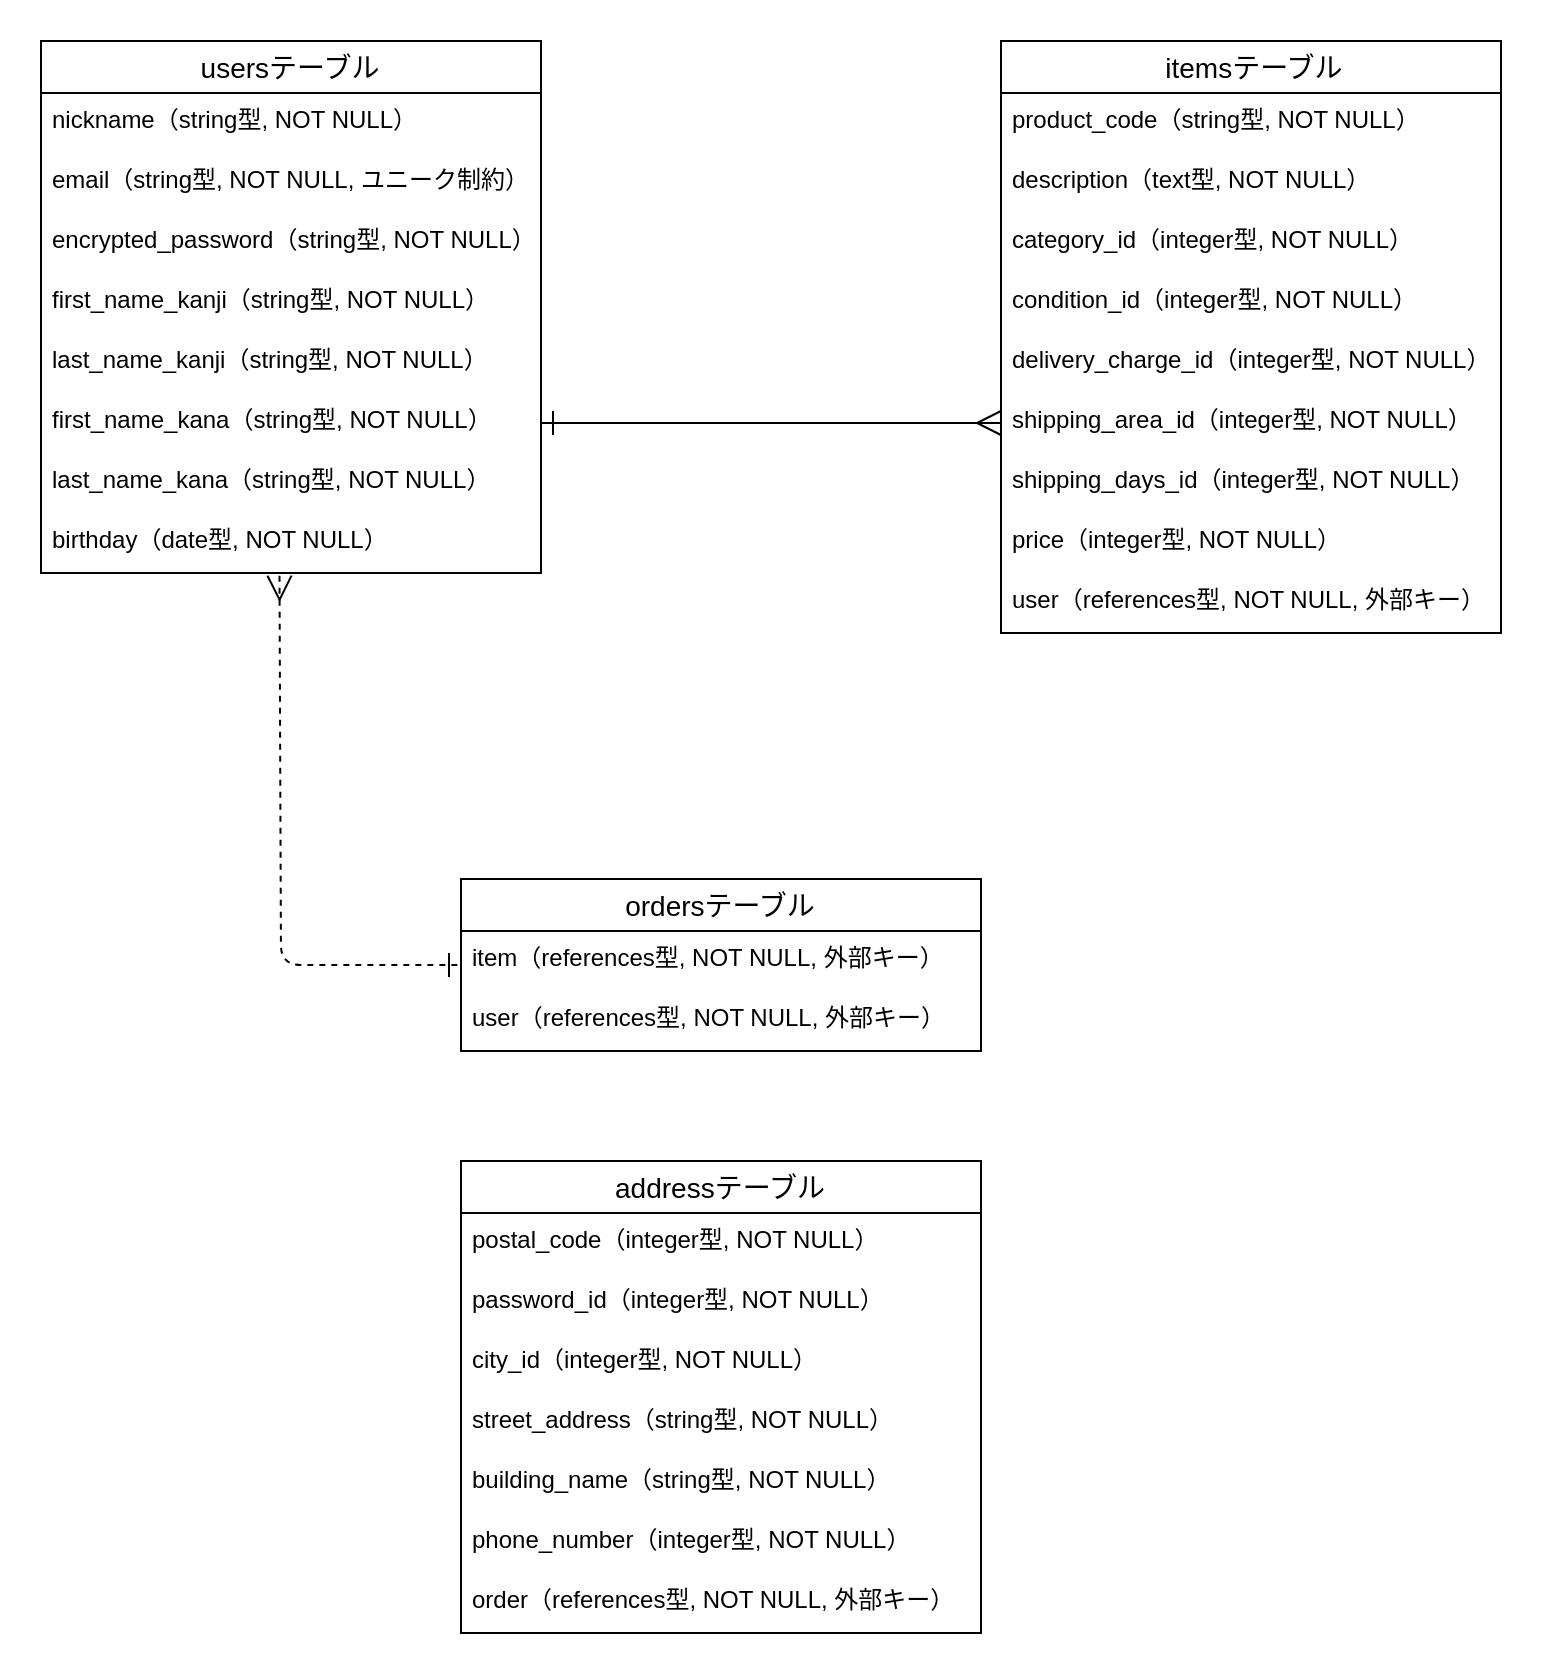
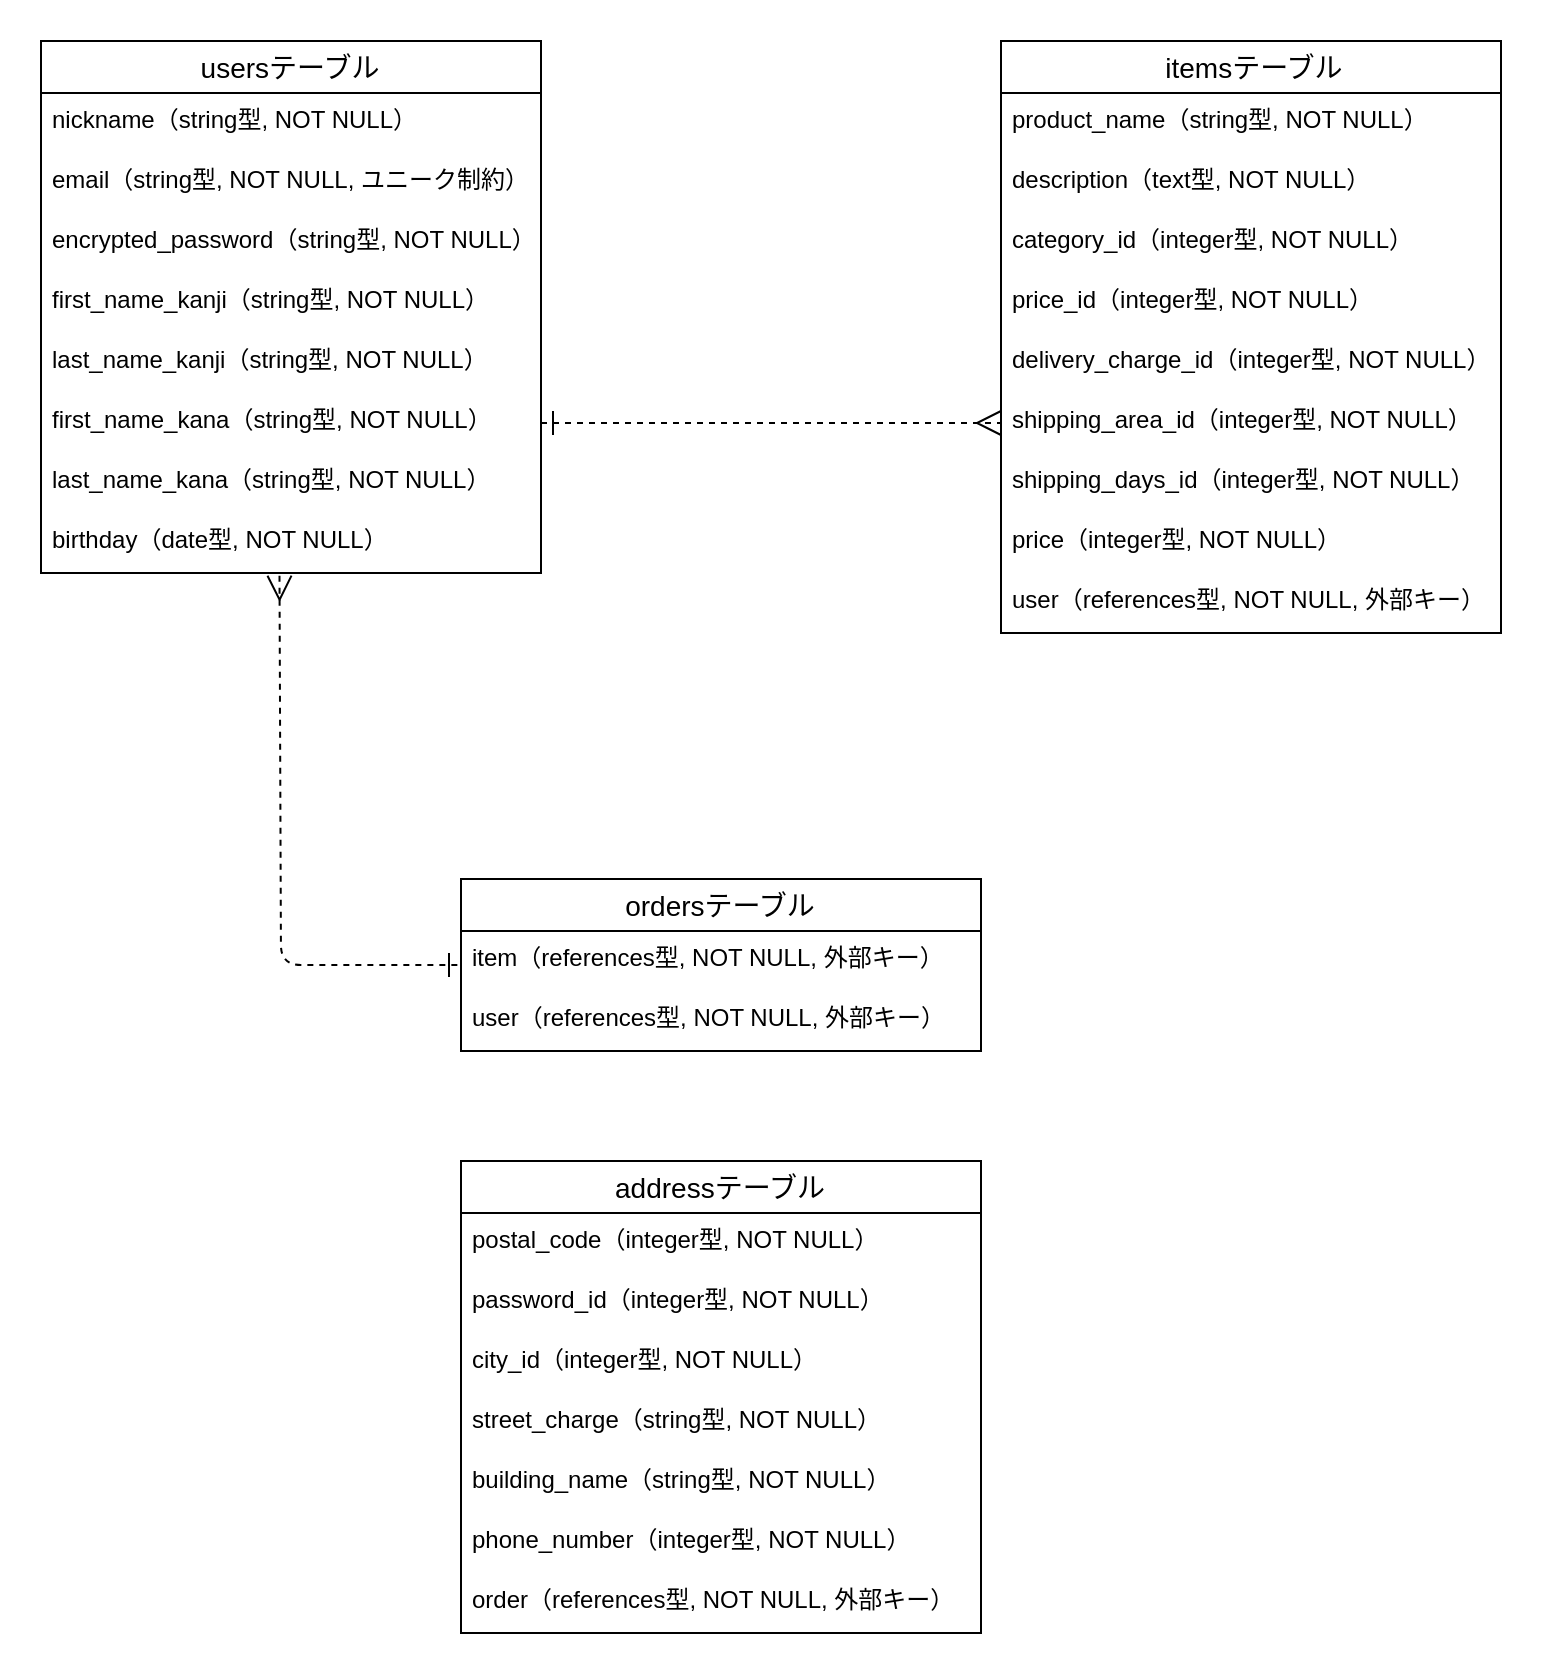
  <mxCell id="0" />
  <mxCell id="1" parent="0" />
  <mxCell id="2" value="usersテーブル" style="swimlane;fontStyle=0;childLayout=stackLayout;horizontal=1;startSize=26;horizontalStack=0;resizeParent=1;resizeParentMax=0;resizeLast=0;collapsible=1;marginBottom=0;align=center;fontSize=14;" vertex="1" parent="1"><mxGeometry x="20" y="20" width="250" height="266" as="geometry"><mxRectangle x="110" y="290" width="130" height="30" as="alternateBounds" /></mxGeometry></mxCell>
  <mxCell id="3" value="nickname（string型, NOT NULL）" style="text;strokeColor=none;fillColor=none;spacingLeft=4;spacingRight=4;overflow=hidden;rotatable=0;points=[[0,0.5],[1,0.5]];portConstraint=eastwest;fontSize=12;" vertex="1" parent="2"><mxGeometry y="26" width="250" height="30" as="geometry" /></mxCell>
  <mxCell id="4" value="email（string型, NOT NULL, ユニーク制約）" style="text;strokeColor=none;fillColor=none;spacingLeft=4;spacingRight=4;overflow=hidden;rotatable=0;points=[[0,0.5],[1,0.5]];portConstraint=eastwest;fontSize=12;" vertex="1" parent="2"><mxGeometry y="56" width="250" height="30" as="geometry" /></mxCell>
  <mxCell id="5" value="encrypted_password（string型, NOT NULL）" style="text;strokeColor=none;fillColor=none;spacingLeft=4;spacingRight=4;overflow=hidden;rotatable=0;points=[[0,0.5],[1,0.5]];portConstraint=eastwest;fontSize=12;" vertex="1" parent="2"><mxGeometry y="86" width="250" height="30" as="geometry" /></mxCell>
  <mxCell id="6" value="first_name_kanji（string型, NOT NULL）" style="text;strokeColor=none;fillColor=none;spacingLeft=4;spacingRight=4;overflow=hidden;rotatable=0;points=[[0,0.5],[1,0.5]];portConstraint=eastwest;fontSize=12;" vertex="1" parent="2"><mxGeometry y="116" width="250" height="30" as="geometry" /></mxCell>
  <mxCell id="7" value="last_name_kanji（string型, NOT NULL）" style="text;strokeColor=none;fillColor=none;spacingLeft=4;spacingRight=4;overflow=hidden;rotatable=0;points=[[0,0.5],[1,0.5]];portConstraint=eastwest;fontSize=12;" vertex="1" parent="2"><mxGeometry y="146" width="250" height="30" as="geometry" /></mxCell>
  <mxCell id="8" value="first_name_kana（string型, NOT NULL）" style="text;strokeColor=none;fillColor=none;spacingLeft=4;spacingRight=4;overflow=hidden;rotatable=0;points=[[0,0.5],[1,0.5]];portConstraint=eastwest;fontSize=12;" vertex="1" parent="2"><mxGeometry y="176" width="250" height="30" as="geometry" /></mxCell>
  <mxCell id="9" value="last_name_kana（string型, NOT NULL）" style="text;strokeColor=none;fillColor=none;spacingLeft=4;spacingRight=4;overflow=hidden;rotatable=0;points=[[0,0.5],[1,0.5]];portConstraint=eastwest;fontSize=12;" vertex="1" parent="2"><mxGeometry y="206" width="250" height="30" as="geometry" /></mxCell>
  <mxCell id="10" value="birthday（date型, NOT NULL）" style="text;strokeColor=none;fillColor=none;spacingLeft=4;spacingRight=4;overflow=hidden;rotatable=0;points=[[0,0.5],[1,0.5]];portConstraint=eastwest;fontSize=12;" vertex="1" parent="2"><mxGeometry y="236" width="250" height="30" as="geometry" /></mxCell>
  <mxCell id="11" value=" itemsテーブル" style="swimlane;fontStyle=0;childLayout=stackLayout;horizontal=1;startSize=26;horizontalStack=0;resizeParent=1;resizeParentMax=0;resizeLast=0;collapsible=1;marginBottom=0;align=center;fontSize=14;" vertex="1" parent="1"><mxGeometry x="500" y="20" width="250" height="296" as="geometry" /></mxCell>
- <mxCell id="12" value="product_code（string型, NOT NULL）" style="text;strokeColor=none;fillColor=none;spacingLeft=4;spacingRight=4;overflow=hidden;rotatable=0;points=[[0,0.5],[1,0.5]];portConstraint=eastwest;fontSize=12;" vertex="1" parent="11"><mxGeometry y="26" width="250" height="30" as="geometry" /></mxCell>
+ <mxCell id="12" value="product_name（string型, NOT NULL）" style="text;strokeColor=none;fillColor=none;spacingLeft=4;spacingRight=4;overflow=hidden;rotatable=0;points=[[0,0.5],[1,0.5]];portConstraint=eastwest;fontSize=12;" vertex="1" parent="11"><mxGeometry y="26" width="250" height="30" as="geometry" /></mxCell>
  <mxCell id="13" value="description（text型, NOT NULL）" style="text;strokeColor=none;fillColor=none;spacingLeft=4;spacingRight=4;overflow=hidden;rotatable=0;points=[[0,0.5],[1,0.5]];portConstraint=eastwest;fontSize=12;" vertex="1" parent="11"><mxGeometry y="56" width="250" height="30" as="geometry" /></mxCell>
  <mxCell id="14" value="category_id（integer型, NOT NULL）" style="text;strokeColor=none;fillColor=none;spacingLeft=4;spacingRight=4;overflow=hidden;rotatable=0;points=[[0,0.5],[1,0.5]];portConstraint=eastwest;fontSize=12;" vertex="1" parent="11"><mxGeometry y="86" width="250" height="30" as="geometry" /></mxCell>
- <mxCell id="15" value="condition_id（integer型, NOT NULL）" style="text;strokeColor=none;fillColor=none;spacingLeft=4;spacingRight=4;overflow=hidden;rotatable=0;points=[[0,0.5],[1,0.5]];portConstraint=eastwest;fontSize=12;" vertex="1" parent="11"><mxGeometry y="116" width="250" height="30" as="geometry" /></mxCell>
+ <mxCell id="15" value="price_id（integer型, NOT NULL）" style="text;strokeColor=none;fillColor=none;spacingLeft=4;spacingRight=4;overflow=hidden;rotatable=0;points=[[0,0.5],[1,0.5]];portConstraint=eastwest;fontSize=12;" vertex="1" parent="11"><mxGeometry y="116" width="250" height="30" as="geometry" /></mxCell>
  <mxCell id="16" value="delivery_charge_id（integer型, NOT NULL）" style="text;strokeColor=none;fillColor=none;spacingLeft=4;spacingRight=4;overflow=hidden;rotatable=0;points=[[0,0.5],[1,0.5]];portConstraint=eastwest;fontSize=12;" vertex="1" parent="11"><mxGeometry y="146" width="250" height="30" as="geometry" /></mxCell>
  <mxCell id="17" value="shipping_area_id（integer型, NOT NULL）" style="text;strokeColor=none;fillColor=none;spacingLeft=4;spacingRight=4;overflow=hidden;rotatable=0;points=[[0,0.5],[1,0.5]];portConstraint=eastwest;fontSize=12;" vertex="1" parent="11"><mxGeometry y="176" width="250" height="30" as="geometry" /></mxCell>
  <mxCell id="18" value="shipping_days_id（integer型, NOT NULL）" style="text;strokeColor=none;fillColor=none;spacingLeft=4;spacingRight=4;overflow=hidden;rotatable=0;points=[[0,0.5],[1,0.5]];portConstraint=eastwest;fontSize=12;" vertex="1" parent="11"><mxGeometry y="206" width="250" height="30" as="geometry" /></mxCell>
  <mxCell id="19" value="price（integer型, NOT NULL）" style="text;strokeColor=none;fillColor=none;spacingLeft=4;spacingRight=4;overflow=hidden;rotatable=0;points=[[0,0.5],[1,0.5]];portConstraint=eastwest;fontSize=12;" vertex="1" parent="11"><mxGeometry y="236" width="250" height="30" as="geometry" /></mxCell>
  <mxCell id="20" value="user（references型, NOT NULL, 外部キー）" style="text;strokeColor=none;fillColor=none;spacingLeft=4;spacingRight=4;overflow=hidden;rotatable=0;points=[[0,0.5],[1,0.5]];portConstraint=eastwest;fontSize=12;" vertex="1" parent="11"><mxGeometry y="266" width="250" height="30" as="geometry" /></mxCell>
  <mxCell id="21" value="addressテーブル" style="swimlane;fontStyle=0;childLayout=stackLayout;horizontal=1;startSize=26;horizontalStack=0;resizeParent=1;resizeParentMax=0;resizeLast=0;collapsible=1;marginBottom=0;align=center;fontSize=14;" vertex="1" parent="1"><mxGeometry x="230" y="580" width="260" height="236" as="geometry" /></mxCell>
  <mxCell id="22" value="postal_code（integer型, NOT NULL）" style="text;strokeColor=none;fillColor=none;spacingLeft=4;spacingRight=4;overflow=hidden;rotatable=0;points=[[0,0.5],[1,0.5]];portConstraint=eastwest;fontSize=12;" vertex="1" parent="21"><mxGeometry y="26" width="260" height="30" as="geometry" /></mxCell>
  <mxCell id="23" value="password_id（integer型, NOT NULL）" style="text;strokeColor=none;fillColor=none;spacingLeft=4;spacingRight=4;overflow=hidden;rotatable=0;points=[[0,0.5],[1,0.5]];portConstraint=eastwest;fontSize=12;" vertex="1" parent="21"><mxGeometry y="56" width="260" height="30" as="geometry" /></mxCell>
  <mxCell id="24" value="city_id（integer型, NOT NULL）" style="text;strokeColor=none;fillColor=none;spacingLeft=4;spacingRight=4;overflow=hidden;rotatable=0;points=[[0,0.5],[1,0.5]];portConstraint=eastwest;fontSize=12;" vertex="1" parent="21"><mxGeometry y="86" width="260" height="30" as="geometry" /></mxCell>
- <mxCell id="25" value="street_address（string型, NOT NULL）" style="text;strokeColor=none;fillColor=none;spacingLeft=4;spacingRight=4;overflow=hidden;rotatable=0;points=[[0,0.5],[1,0.5]];portConstraint=eastwest;fontSize=12;" vertex="1" parent="21"><mxGeometry y="116" width="260" height="30" as="geometry" /></mxCell>
+ <mxCell id="25" value="street_charge（string型, NOT NULL）" style="text;strokeColor=none;fillColor=none;spacingLeft=4;spacingRight=4;overflow=hidden;rotatable=0;points=[[0,0.5],[1,0.5]];portConstraint=eastwest;fontSize=12;" vertex="1" parent="21"><mxGeometry y="116" width="260" height="30" as="geometry" /></mxCell>
  <mxCell id="26" value="building_name（string型, NOT NULL）" style="text;strokeColor=none;fillColor=none;spacingLeft=4;spacingRight=4;overflow=hidden;rotatable=0;points=[[0,0.5],[1,0.5]];portConstraint=eastwest;fontSize=12;" vertex="1" parent="21"><mxGeometry y="146" width="260" height="30" as="geometry" /></mxCell>
  <mxCell id="27" value="phone_number（integer型, NOT NULL）" style="text;strokeColor=none;fillColor=none;spacingLeft=4;spacingRight=4;overflow=hidden;rotatable=0;points=[[0,0.5],[1,0.5]];portConstraint=eastwest;fontSize=12;" vertex="1" parent="21"><mxGeometry y="176" width="260" height="30" as="geometry" /></mxCell>
  <mxCell id="28" value="order（references型, NOT NULL, 外部キー）" style="text;strokeColor=none;fillColor=none;spacingLeft=4;spacingRight=4;overflow=hidden;rotatable=0;points=[[0,0.5],[1,0.5]];portConstraint=eastwest;fontSize=12;" vertex="1" parent="21"><mxGeometry y="206" width="260" height="30" as="geometry" /></mxCell>
- <mxCell id="29" style="edgeStyle=none;html=1;exitX=1;exitY=0.5;exitDx=0;exitDy=0;entryX=0;entryY=0.5;entryDx=0;entryDy=0;startArrow=ERone;startFill=0;endArrow=ERmany;endFill=0;endSize=10;startSize=10;" edge="1" parent="1" source="8" target="17"><mxGeometry relative="1" as="geometry" /></mxCell>
+ <mxCell id="29" style="edgeStyle=none;html=1;exitX=1;exitY=0.5;exitDx=0;exitDy=0;entryX=0;entryY=0.5;entryDx=0;entryDy=0;startArrow=ERone;startFill=0;endArrow=ERmany;endFill=0;endSize=10;startSize=10;dashed=1;" edge="1" parent="1" source="8" target="17"><mxGeometry relative="1" as="geometry" /></mxCell>
  <mxCell id="30" value="" style="edgeStyle=none;html=1;entryX=0;entryY=0.5;entryDx=0;entryDy=0;startArrow=ERmany;startFill=0;endArrow=ERone;endFill=0;startSize=10;endSize=10;exitX=0.477;exitY=1.044;exitDx=0;exitDy=0;exitPerimeter=0;dashed=1;" edge="1" parent="1" source="10" target="31"><mxGeometry relative="1" as="geometry"><Array as="points"><mxPoint x="140" y="482" /></Array><mxPoint x="145" y="286" as="sourcePoint" /><mxPoint x="560" y="575" as="targetPoint" /></mxGeometry></mxCell>
  <mxCell id="31" value="ordersテーブル" style="swimlane;fontStyle=0;childLayout=stackLayout;horizontal=1;startSize=26;horizontalStack=0;resizeParent=1;resizeParentMax=0;resizeLast=0;collapsible=1;marginBottom=0;align=center;fontSize=14;" vertex="1" parent="1"><mxGeometry x="230" y="439" width="260" height="86" as="geometry" /></mxCell>
  <mxCell id="32" value="item（references型, NOT NULL, 外部キー）" style="text;strokeColor=none;fillColor=none;spacingLeft=4;spacingRight=4;overflow=hidden;rotatable=0;points=[[0,0.5],[1,0.5]];portConstraint=eastwest;fontSize=12;" vertex="1" parent="31"><mxGeometry y="26" width="260" height="30" as="geometry" /></mxCell>
  <mxCell id="33" value="user（references型, NOT NULL, 外部キー）" style="text;strokeColor=none;fillColor=none;spacingLeft=4;spacingRight=4;overflow=hidden;rotatable=0;points=[[0,0.5],[1,0.5]];portConstraint=eastwest;fontSize=12;" vertex="1" parent="31"><mxGeometry y="56" width="260" height="30" as="geometry" /></mxCell>
